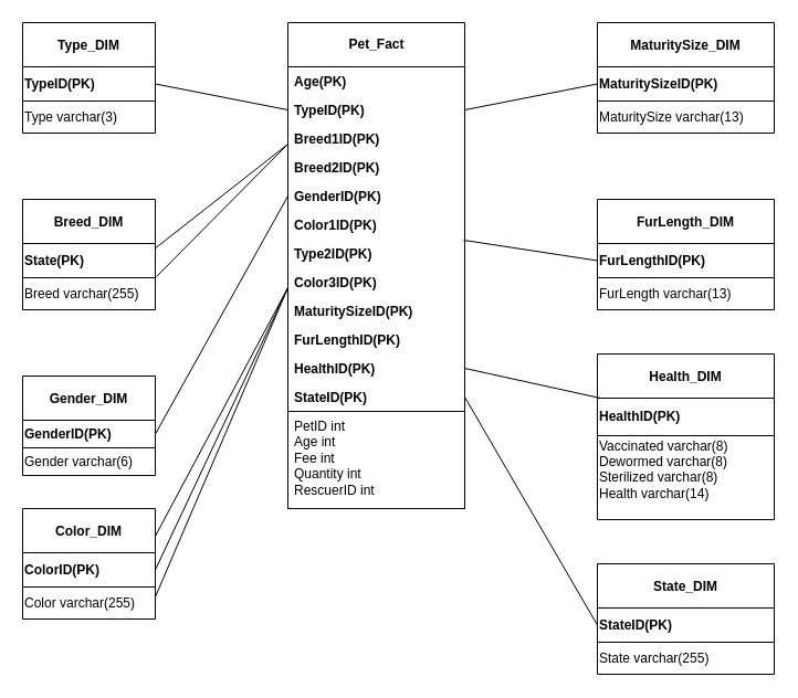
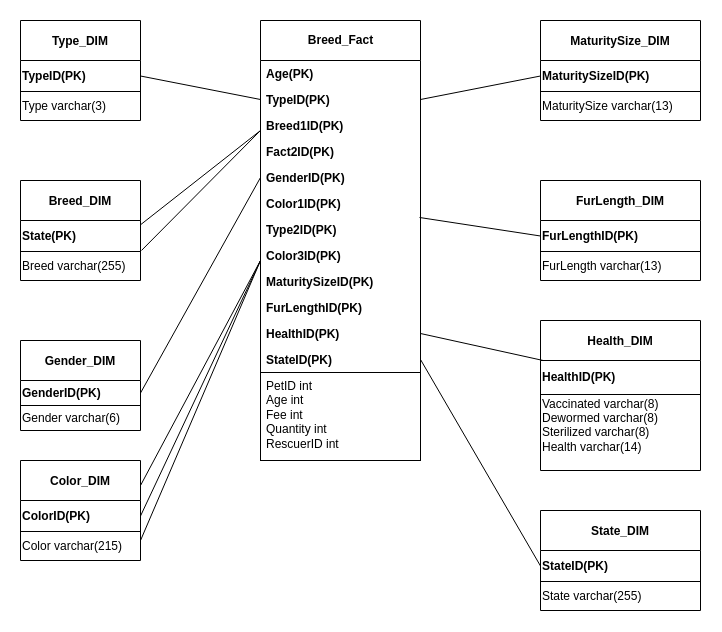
  <mxCell id="0" />
  <mxCell id="1" parent="0" />
- <mxCell id="2" value="Pet_Fact" style="swimlane;fontStyle=1;childLayout=stackLayout;horizontal=1;startSize=40;fillColor=none;horizontalStack=0;resizeParent=1;resizeParentMax=0;resizeLast=0;collapsible=1;marginBottom=0;html=1;" parent="1" vertex="1"><mxGeometry x="260" y="20" width="160" height="440" as="geometry" /></mxCell>
+ <mxCell id="2" value="Breed_Fact" style="swimlane;fontStyle=1;childLayout=stackLayout;horizontal=1;startSize=40;fillColor=none;horizontalStack=0;resizeParent=1;resizeParentMax=0;resizeLast=0;collapsible=1;marginBottom=0;html=1;" parent="1" vertex="1"><mxGeometry x="260" y="20" width="160" height="440" as="geometry" /></mxCell>
  <mxCell id="3" value="Age(PK)" style="text;strokeColor=none;fillColor=none;align=left;verticalAlign=top;spacingLeft=4;spacingRight=4;overflow=hidden;rotatable=0;points=[[0,0.5],[1,0.5]];portConstraint=eastwest;whiteSpace=wrap;html=1;fontStyle=1" parent="2" vertex="1"><mxGeometry y="40" width="160" height="26" as="geometry" /></mxCell>
  <mxCell id="4" value="TypeID(PK)" style="text;strokeColor=none;fillColor=none;align=left;verticalAlign=top;spacingLeft=4;spacingRight=4;overflow=hidden;rotatable=0;points=[[0,0.5],[1,0.5]];portConstraint=eastwest;whiteSpace=wrap;html=1;fontStyle=1" parent="2" vertex="1"><mxGeometry y="66" width="160" height="26" as="geometry" /></mxCell>
  <mxCell id="5" value="Breed1ID(PK)" style="text;strokeColor=none;fillColor=none;align=left;verticalAlign=top;spacingLeft=4;spacingRight=4;overflow=hidden;rotatable=0;points=[[0,0.5],[1,0.5]];portConstraint=eastwest;whiteSpace=wrap;html=1;fontStyle=1" parent="2" vertex="1"><mxGeometry y="92" width="160" height="26" as="geometry" /></mxCell>
- <mxCell id="6" value="Breed2ID(PK)" style="text;strokeColor=none;fillColor=none;align=left;verticalAlign=top;spacingLeft=4;spacingRight=4;overflow=hidden;rotatable=0;points=[[0,0.5],[1,0.5]];portConstraint=eastwest;whiteSpace=wrap;html=1;fontStyle=1" parent="2" vertex="1"><mxGeometry y="118" width="160" height="26" as="geometry" /></mxCell>
+ <mxCell id="6" value="Fact2ID(PK)" style="text;strokeColor=none;fillColor=none;align=left;verticalAlign=top;spacingLeft=4;spacingRight=4;overflow=hidden;rotatable=0;points=[[0,0.5],[1,0.5]];portConstraint=eastwest;whiteSpace=wrap;html=1;fontStyle=1" parent="2" vertex="1"><mxGeometry y="118" width="160" height="26" as="geometry" /></mxCell>
  <mxCell id="7" value="GenderID(PK)" style="text;strokeColor=none;fillColor=none;align=left;verticalAlign=top;spacingLeft=4;spacingRight=4;overflow=hidden;rotatable=0;points=[[0,0.5],[1,0.5]];portConstraint=eastwest;whiteSpace=wrap;html=1;fontStyle=1" parent="2" vertex="1"><mxGeometry y="144" width="160" height="26" as="geometry" /></mxCell>
  <mxCell id="8" value="Color1ID(PK)" style="text;strokeColor=none;fillColor=none;align=left;verticalAlign=top;spacingLeft=4;spacingRight=4;overflow=hidden;rotatable=0;points=[[0,0.5],[1,0.5]];portConstraint=eastwest;whiteSpace=wrap;html=1;fontStyle=1" parent="2" vertex="1"><mxGeometry y="170" width="160" height="26" as="geometry" /></mxCell>
  <mxCell id="9" value="Type2ID(PK)" style="text;strokeColor=none;fillColor=none;align=left;verticalAlign=top;spacingLeft=4;spacingRight=4;overflow=hidden;rotatable=0;points=[[0,0.5],[1,0.5]];portConstraint=eastwest;whiteSpace=wrap;html=1;fontStyle=1" parent="2" vertex="1"><mxGeometry y="196" width="160" height="26" as="geometry" /></mxCell>
  <mxCell id="10" value="Color3ID(PK)" style="text;strokeColor=none;fillColor=none;align=left;verticalAlign=top;spacingLeft=4;spacingRight=4;overflow=hidden;rotatable=0;points=[[0,0.5],[1,0.5]];portConstraint=eastwest;whiteSpace=wrap;html=1;fontStyle=1" vertex="1" parent="2"><mxGeometry y="222" width="160" height="26" as="geometry" /></mxCell>
  <mxCell id="11" value="MaturitySizeID(PK)" style="text;strokeColor=none;fillColor=none;align=left;verticalAlign=top;spacingLeft=4;spacingRight=4;overflow=hidden;rotatable=0;points=[[0,0.5],[1,0.5]];portConstraint=eastwest;whiteSpace=wrap;html=1;fontStyle=1" parent="2" vertex="1"><mxGeometry y="248" width="160" height="26" as="geometry" /></mxCell>
  <mxCell id="12" value="FurLengthID(PK)" style="text;strokeColor=none;fillColor=none;align=left;verticalAlign=top;spacingLeft=4;spacingRight=4;overflow=hidden;rotatable=0;points=[[0,0.5],[1,0.5]];portConstraint=eastwest;whiteSpace=wrap;html=1;fontStyle=1" parent="2" vertex="1"><mxGeometry y="274" width="160" height="26" as="geometry" /></mxCell>
  <mxCell id="13" value="HealthID(PK)" style="text;strokeColor=none;fillColor=none;align=left;verticalAlign=top;spacingLeft=4;spacingRight=4;overflow=hidden;rotatable=0;points=[[0,0.5],[1,0.5]];portConstraint=eastwest;whiteSpace=wrap;html=1;fontStyle=1" parent="2" vertex="1"><mxGeometry y="300" width="160" height="26" as="geometry" /></mxCell>
  <mxCell id="14" value="StateID(PK)" style="text;strokeColor=none;fillColor=none;align=left;verticalAlign=top;spacingLeft=4;spacingRight=4;overflow=hidden;rotatable=0;points=[[0,0.5],[1,0.5]];portConstraint=eastwest;whiteSpace=wrap;html=1;fontStyle=1" parent="2" vertex="1"><mxGeometry y="326" width="160" height="26" as="geometry" /></mxCell>
  <mxCell id="15" value="PetID int&lt;div&gt;Age int&lt;/div&gt;&lt;div&gt;Fee int&lt;/div&gt;&lt;div&gt;Quantity int&lt;/div&gt;&lt;div&gt;RescuerID int&lt;/div&gt;" style="text;align=left;verticalAlign=top;spacingLeft=4;spacingRight=4;overflow=hidden;rotatable=0;points=[[0,0.5],[1,0.5]];portConstraint=eastwest;whiteSpace=wrap;html=1;strokeColor=default;" parent="2" vertex="1"><mxGeometry y="352" width="160" height="88" as="geometry" /></mxCell>
  <mxCell id="16" value="Type_DIM" style="shape=table;startSize=40;container=1;collapsible=0;childLayout=tableLayout;fillColor=none;fontStyle=1" parent="1" vertex="1"><mxGeometry x="20" y="20" width="120" height="100" as="geometry" /></mxCell>
  <mxCell id="17" value="" style="shape=tableRow;horizontal=0;startSize=0;swimlaneHead=0;swimlaneBody=0;strokeColor=inherit;top=0;left=0;bottom=0;right=0;collapsible=0;dropTarget=0;fillColor=none;points=[[0,0.5],[1,0.5]];portConstraint=eastwest;align=left;fontStyle=1" parent="16" vertex="1"><mxGeometry y="40" width="120" height="31" as="geometry" /></mxCell>
  <mxCell id="18" value="&lt;b&gt;TypeID(PK)&lt;/b&gt;" style="shape=partialRectangle;html=1;whiteSpace=wrap;connectable=0;strokeColor=inherit;overflow=hidden;fillColor=none;top=0;left=0;bottom=0;right=0;pointerEvents=1;align=left;" parent="17" vertex="1"><mxGeometry width="120" height="31" as="geometry"><mxRectangle width="120" height="31" as="alternateBounds" /></mxGeometry></mxCell>
  <mxCell id="19" value="" style="shape=tableRow;horizontal=0;startSize=0;swimlaneHead=0;swimlaneBody=0;strokeColor=inherit;top=0;left=0;bottom=0;right=0;collapsible=0;dropTarget=0;fillColor=none;points=[[0,0.5],[1,0.5]];portConstraint=eastwest;" parent="16" vertex="1"><mxGeometry y="71" width="120" height="29" as="geometry" /></mxCell>
  <mxCell id="20" value="Type varchar(3)" style="shape=partialRectangle;html=1;whiteSpace=wrap;connectable=0;strokeColor=inherit;overflow=hidden;fillColor=none;top=0;left=0;bottom=0;right=0;pointerEvents=1;align=left;" parent="19" vertex="1"><mxGeometry width="120" height="29" as="geometry"><mxRectangle width="120" height="29" as="alternateBounds" /></mxGeometry></mxCell>
  <mxCell id="21" value="" style="endArrow=none;html=1;rounded=0;exitX=1;exitY=0.5;exitDx=0;exitDy=0;entryX=0;entryY=0.5;entryDx=0;entryDy=0;" parent="1" source="17" target="4" edge="1"><mxGeometry width="50" height="50" relative="1" as="geometry"><mxPoint x="330" y="120" as="sourcePoint" /><mxPoint x="380" y="70" as="targetPoint" /></mxGeometry></mxCell>
  <mxCell id="22" value="Breed_DIM" style="shape=table;startSize=40;container=1;collapsible=0;childLayout=tableLayout;fillColor=none;fontStyle=1" parent="1" vertex="1"><mxGeometry x="20" y="180" width="120" height="100" as="geometry" /></mxCell>
  <mxCell id="23" value="" style="shape=tableRow;horizontal=0;startSize=0;swimlaneHead=0;swimlaneBody=0;strokeColor=inherit;top=0;left=0;bottom=0;right=0;collapsible=0;dropTarget=0;fillColor=none;points=[[0,0.5],[1,0.5]];portConstraint=eastwest;align=left;fontStyle=1" parent="22" vertex="1"><mxGeometry y="40" width="120" height="31" as="geometry" /></mxCell>
  <mxCell id="24" value="&lt;b&gt;State(PK)&lt;/b&gt;" style="shape=partialRectangle;html=1;whiteSpace=wrap;connectable=0;strokeColor=inherit;overflow=hidden;fillColor=none;top=0;left=0;bottom=0;right=0;pointerEvents=1;align=left;" parent="23" vertex="1"><mxGeometry width="120" height="31" as="geometry"><mxRectangle width="120" height="31" as="alternateBounds" /></mxGeometry></mxCell>
  <mxCell id="25" value="" style="shape=tableRow;horizontal=0;startSize=0;swimlaneHead=0;swimlaneBody=0;strokeColor=inherit;top=0;left=0;bottom=0;right=0;collapsible=0;dropTarget=0;fillColor=none;points=[[0,0.5],[1,0.5]];portConstraint=eastwest;" parent="22" vertex="1"><mxGeometry y="71" width="120" height="29" as="geometry" /></mxCell>
  <mxCell id="26" value="Breed varchar(255)" style="shape=partialRectangle;html=1;whiteSpace=wrap;connectable=0;strokeColor=inherit;overflow=hidden;fillColor=none;top=0;left=0;bottom=0;right=0;pointerEvents=1;align=left;" parent="25" vertex="1"><mxGeometry width="120" height="29" as="geometry"><mxRectangle width="120" height="29" as="alternateBounds" /></mxGeometry></mxCell>
  <mxCell id="27" value="" style="endArrow=none;html=1;rounded=0;exitX=1.004;exitY=0.126;exitDx=0;exitDy=0;exitPerimeter=0;" parent="1" source="23" edge="1"><mxGeometry width="50" height="50" relative="1" as="geometry"><mxPoint x="330" y="220" as="sourcePoint" /><mxPoint x="260" y="130" as="targetPoint" /></mxGeometry></mxCell>
  <mxCell id="28" value="" style="endArrow=none;html=1;rounded=0;exitX=1.008;exitY=0.968;exitDx=0;exitDy=0;exitPerimeter=0;" parent="1" source="23" edge="1"><mxGeometry width="50" height="50" relative="1" as="geometry"><mxPoint x="330" y="220" as="sourcePoint" /><mxPoint x="260" y="130" as="targetPoint" /></mxGeometry></mxCell>
  <mxCell id="29" value="Gender_DIM" style="shape=table;startSize=40;container=1;collapsible=0;childLayout=tableLayout;fillColor=none;fontStyle=1" parent="1" vertex="1"><mxGeometry x="20" y="340" width="120" height="90" as="geometry" /></mxCell>
  <mxCell id="30" value="" style="shape=tableRow;horizontal=0;startSize=0;swimlaneHead=0;swimlaneBody=0;strokeColor=inherit;top=0;left=0;bottom=0;right=0;collapsible=0;dropTarget=0;fillColor=none;points=[[0,0.5],[1,0.5]];portConstraint=eastwest;align=left;fontStyle=1" parent="29" vertex="1"><mxGeometry y="40" width="120" height="25" as="geometry" /></mxCell>
  <mxCell id="31" value="&lt;b&gt;GenderID(PK)&lt;/b&gt;" style="shape=partialRectangle;html=1;whiteSpace=wrap;connectable=0;strokeColor=inherit;overflow=hidden;fillColor=none;top=0;left=0;bottom=0;right=0;pointerEvents=1;align=left;" parent="30" vertex="1"><mxGeometry width="120" height="25" as="geometry"><mxRectangle width="120" height="25" as="alternateBounds" /></mxGeometry></mxCell>
  <mxCell id="32" value="" style="shape=tableRow;horizontal=0;startSize=0;swimlaneHead=0;swimlaneBody=0;strokeColor=inherit;top=0;left=0;bottom=0;right=0;collapsible=0;dropTarget=0;fillColor=none;points=[[0,0.5],[1,0.5]];portConstraint=eastwest;" parent="29" vertex="1"><mxGeometry y="65" width="120" height="25" as="geometry" /></mxCell>
  <mxCell id="33" value="Gender varchar(6)" style="shape=partialRectangle;html=1;whiteSpace=wrap;connectable=0;strokeColor=inherit;overflow=hidden;fillColor=none;top=0;left=0;bottom=0;right=0;pointerEvents=1;align=left;" parent="32" vertex="1"><mxGeometry width="120" height="25" as="geometry"><mxRectangle width="120" height="25" as="alternateBounds" /></mxGeometry></mxCell>
  <mxCell id="34" value="" style="endArrow=none;html=1;rounded=0;exitX=1;exitY=0.5;exitDx=0;exitDy=0;entryX=0;entryY=0.5;entryDx=0;entryDy=0;" parent="1" source="30" target="7" edge="1"><mxGeometry width="50" height="50" relative="1" as="geometry"><mxPoint x="330" y="380" as="sourcePoint" /><mxPoint x="380" y="330" as="targetPoint" /></mxGeometry></mxCell>
  <mxCell id="35" value="Color_DIM" style="shape=table;startSize=40;container=1;collapsible=0;childLayout=tableLayout;fillColor=none;fontStyle=1" parent="1" vertex="1"><mxGeometry x="20" y="460" width="120" height="100" as="geometry" /></mxCell>
  <mxCell id="36" value="" style="shape=tableRow;horizontal=0;startSize=0;swimlaneHead=0;swimlaneBody=0;strokeColor=inherit;top=0;left=0;bottom=0;right=0;collapsible=0;dropTarget=0;fillColor=none;points=[[0,0.5],[1,0.5]];portConstraint=eastwest;align=left;fontStyle=1" parent="35" vertex="1"><mxGeometry y="40" width="120" height="31" as="geometry" /></mxCell>
  <mxCell id="37" value="&lt;b&gt;ColorID(PK)&lt;/b&gt;" style="shape=partialRectangle;html=1;whiteSpace=wrap;connectable=0;strokeColor=inherit;overflow=hidden;fillColor=none;top=0;left=0;bottom=0;right=0;pointerEvents=1;align=left;" parent="36" vertex="1"><mxGeometry width="120" height="31" as="geometry"><mxRectangle width="120" height="31" as="alternateBounds" /></mxGeometry></mxCell>
  <mxCell id="38" value="" style="shape=tableRow;horizontal=0;startSize=0;swimlaneHead=0;swimlaneBody=0;strokeColor=inherit;top=0;left=0;bottom=0;right=0;collapsible=0;dropTarget=0;fillColor=none;points=[[0,0.5],[1,0.5]];portConstraint=eastwest;" parent="35" vertex="1"><mxGeometry y="71" width="120" height="29" as="geometry" /></mxCell>
- <mxCell id="39" value="Color varchar(255)" style="shape=partialRectangle;html=1;whiteSpace=wrap;connectable=0;strokeColor=inherit;overflow=hidden;fillColor=none;top=0;left=0;bottom=0;right=0;pointerEvents=1;align=left;" parent="38" vertex="1"><mxGeometry width="120" height="29" as="geometry"><mxRectangle width="120" height="29" as="alternateBounds" /></mxGeometry></mxCell>
+ <mxCell id="39" value="Color varchar(215)" style="shape=partialRectangle;html=1;whiteSpace=wrap;connectable=0;strokeColor=inherit;overflow=hidden;fillColor=none;top=0;left=0;bottom=0;right=0;pointerEvents=1;align=left;" parent="38" vertex="1"><mxGeometry width="120" height="29" as="geometry"><mxRectangle width="120" height="29" as="alternateBounds" /></mxGeometry></mxCell>
  <mxCell id="40" value="MaturitySize_DIM" style="shape=table;startSize=40;container=1;collapsible=0;childLayout=tableLayout;fillColor=none;fontStyle=1" parent="1" vertex="1"><mxGeometry x="540" y="20" width="160" height="100" as="geometry" /></mxCell>
  <mxCell id="41" value="" style="shape=tableRow;horizontal=0;startSize=0;swimlaneHead=0;swimlaneBody=0;strokeColor=inherit;top=0;left=0;bottom=0;right=0;collapsible=0;dropTarget=0;fillColor=none;points=[[0,0.5],[1,0.5]];portConstraint=eastwest;align=left;fontStyle=1" parent="40" vertex="1"><mxGeometry y="40" width="160" height="31" as="geometry" /></mxCell>
  <mxCell id="42" value="&lt;b&gt;MaturitySizeID(PK)&lt;/b&gt;" style="shape=partialRectangle;html=1;whiteSpace=wrap;connectable=0;strokeColor=inherit;overflow=hidden;fillColor=none;top=0;left=0;bottom=0;right=0;pointerEvents=1;align=left;" parent="41" vertex="1"><mxGeometry width="160" height="31" as="geometry"><mxRectangle width="160" height="31" as="alternateBounds" /></mxGeometry></mxCell>
  <mxCell id="43" value="" style="shape=tableRow;horizontal=0;startSize=0;swimlaneHead=0;swimlaneBody=0;strokeColor=inherit;top=0;left=0;bottom=0;right=0;collapsible=0;dropTarget=0;fillColor=none;points=[[0,0.5],[1,0.5]];portConstraint=eastwest;" parent="40" vertex="1"><mxGeometry y="71" width="160" height="29" as="geometry" /></mxCell>
  <mxCell id="44" value="MaturitySize varchar(13)" style="shape=partialRectangle;html=1;whiteSpace=wrap;connectable=0;strokeColor=inherit;overflow=hidden;fillColor=none;top=0;left=0;bottom=0;right=0;pointerEvents=1;align=left;" parent="43" vertex="1"><mxGeometry width="160" height="29" as="geometry"><mxRectangle width="160" height="29" as="alternateBounds" /></mxGeometry></mxCell>
  <mxCell id="45" value="" style="endArrow=none;html=1;rounded=0;entryX=0;entryY=0.5;entryDx=0;entryDy=0;exitX=1;exitY=0.5;exitDx=0;exitDy=0;" parent="1" source="4" target="41" edge="1"><mxGeometry width="50" height="50" relative="1" as="geometry"><mxPoint x="330" y="190" as="sourcePoint" /><mxPoint x="380" y="140" as="targetPoint" /></mxGeometry></mxCell>
  <mxCell id="46" value="FurLength_DIM" style="shape=table;startSize=40;container=1;collapsible=0;childLayout=tableLayout;fillColor=none;fontStyle=1" parent="1" vertex="1"><mxGeometry x="540" y="180" width="160" height="100" as="geometry" /></mxCell>
  <mxCell id="47" value="" style="shape=tableRow;horizontal=0;startSize=0;swimlaneHead=0;swimlaneBody=0;strokeColor=inherit;top=0;left=0;bottom=0;right=0;collapsible=0;dropTarget=0;fillColor=none;points=[[0,0.5],[1,0.5]];portConstraint=eastwest;align=left;fontStyle=1" parent="46" vertex="1"><mxGeometry y="40" width="160" height="31" as="geometry" /></mxCell>
  <mxCell id="48" value="&lt;b&gt;FurLengthID(PK)&lt;/b&gt;" style="shape=partialRectangle;html=1;whiteSpace=wrap;connectable=0;strokeColor=inherit;overflow=hidden;fillColor=none;top=0;left=0;bottom=0;right=0;pointerEvents=1;align=left;" parent="47" vertex="1"><mxGeometry width="160" height="31" as="geometry"><mxRectangle width="160" height="31" as="alternateBounds" /></mxGeometry></mxCell>
  <mxCell id="49" value="" style="shape=tableRow;horizontal=0;startSize=0;swimlaneHead=0;swimlaneBody=0;strokeColor=inherit;top=0;left=0;bottom=0;right=0;collapsible=0;dropTarget=0;fillColor=none;points=[[0,0.5],[1,0.5]];portConstraint=eastwest;" parent="46" vertex="1"><mxGeometry y="71" width="160" height="29" as="geometry" /></mxCell>
  <mxCell id="50" value="FurLength varchar(13)" style="shape=partialRectangle;html=1;whiteSpace=wrap;connectable=0;strokeColor=inherit;overflow=hidden;fillColor=none;top=0;left=0;bottom=0;right=0;pointerEvents=1;align=left;" parent="49" vertex="1"><mxGeometry width="160" height="29" as="geometry"><mxRectangle width="160" height="29" as="alternateBounds" /></mxGeometry></mxCell>
  <mxCell id="51" value="" style="endArrow=none;html=1;rounded=0;entryX=0;entryY=0.5;entryDx=0;entryDy=0;exitX=0.994;exitY=1.038;exitDx=0;exitDy=0;exitPerimeter=0;" parent="1" source="8" target="47" edge="1"><mxGeometry width="50" height="50" relative="1" as="geometry"><mxPoint x="330" y="390" as="sourcePoint" /><mxPoint x="380" y="340" as="targetPoint" /></mxGeometry></mxCell>
  <mxCell id="52" value="" style="endArrow=none;html=1;rounded=0;exitX=1;exitY=0.25;exitDx=0;exitDy=0;" parent="1" source="35" edge="1"><mxGeometry width="50" height="50" relative="1" as="geometry"><mxPoint x="330" y="390" as="sourcePoint" /><mxPoint x="260" y="260" as="targetPoint" /></mxGeometry></mxCell>
  <mxCell id="53" value="" style="endArrow=none;html=1;rounded=0;exitX=1;exitY=0.5;exitDx=0;exitDy=0;" parent="1" source="36" edge="1"><mxGeometry width="50" height="50" relative="1" as="geometry"><mxPoint x="330" y="390" as="sourcePoint" /><mxPoint x="260" y="260" as="targetPoint" /></mxGeometry></mxCell>
  <mxCell id="54" value="Health_DIM" style="shape=table;startSize=40;container=1;collapsible=0;childLayout=tableLayout;fillColor=none;fontStyle=1" parent="1" vertex="1"><mxGeometry x="540" y="320" width="160" height="150" as="geometry" /></mxCell>
  <mxCell id="55" value="" style="shape=tableRow;horizontal=0;startSize=0;swimlaneHead=0;swimlaneBody=0;strokeColor=inherit;top=0;left=0;bottom=0;right=0;collapsible=0;dropTarget=0;fillColor=none;points=[[0,0.5],[1,0.5]];portConstraint=eastwest;align=left;fontStyle=1" parent="54" vertex="1"><mxGeometry y="40" width="160" height="34" as="geometry" /></mxCell>
  <mxCell id="56" value="&lt;b&gt;HealthID(PK)&lt;/b&gt;" style="shape=partialRectangle;html=1;whiteSpace=wrap;connectable=0;strokeColor=inherit;overflow=hidden;fillColor=none;top=0;left=0;bottom=0;right=0;pointerEvents=1;align=left;" parent="55" vertex="1"><mxGeometry width="160" height="34" as="geometry"><mxRectangle width="160" height="34" as="alternateBounds" /></mxGeometry></mxCell>
  <mxCell id="57" value="" style="shape=tableRow;horizontal=0;startSize=0;swimlaneHead=0;swimlaneBody=0;strokeColor=inherit;top=0;left=0;bottom=0;right=0;collapsible=0;dropTarget=0;fillColor=none;points=[[0,0.5],[1,0.5]];portConstraint=eastwest;" parent="54" vertex="1"><mxGeometry y="74" width="160" height="76" as="geometry" /></mxCell>
  <mxCell id="58" value="Vaccinated varchar(8)&lt;div&gt;Dewormed varchar(8)&lt;br&gt;&lt;/div&gt;&lt;div&gt;Sterilized varchar(8)&lt;br&gt;&lt;/div&gt;&lt;div&gt;Health varchar(14)&lt;br&gt;&lt;/div&gt;&lt;div&gt;&lt;br&gt;&lt;/div&gt;" style="shape=partialRectangle;html=1;whiteSpace=wrap;connectable=0;strokeColor=inherit;overflow=hidden;fillColor=none;top=0;left=0;bottom=0;right=0;pointerEvents=1;align=left;" parent="57" vertex="1"><mxGeometry width="160" height="76" as="geometry"><mxRectangle width="160" height="76" as="alternateBounds" /></mxGeometry></mxCell>
  <mxCell id="59" value="" style="endArrow=none;html=1;rounded=0;exitX=1;exitY=0.5;exitDx=0;exitDy=0;" parent="1" source="13" target="55" edge="1"><mxGeometry width="50" height="50" relative="1" as="geometry"><mxPoint x="330" y="390" as="sourcePoint" /><mxPoint x="380" y="340" as="targetPoint" /></mxGeometry></mxCell>
  <mxCell id="60" value="State_DIM" style="shape=table;startSize=40;container=1;collapsible=0;childLayout=tableLayout;fillColor=none;fontStyle=1" parent="1" vertex="1"><mxGeometry x="540" y="510" width="160" height="100" as="geometry" /></mxCell>
  <mxCell id="61" value="" style="shape=tableRow;horizontal=0;startSize=0;swimlaneHead=0;swimlaneBody=0;strokeColor=inherit;top=0;left=0;bottom=0;right=0;collapsible=0;dropTarget=0;fillColor=none;points=[[0,0.5],[1,0.5]];portConstraint=eastwest;align=left;fontStyle=1" parent="60" vertex="1"><mxGeometry y="40" width="160" height="31" as="geometry" /></mxCell>
  <mxCell id="62" value="&lt;b&gt;StateID(PK)&lt;/b&gt;" style="shape=partialRectangle;html=1;whiteSpace=wrap;connectable=0;strokeColor=inherit;overflow=hidden;fillColor=none;top=0;left=0;bottom=0;right=0;pointerEvents=1;align=left;" parent="61" vertex="1"><mxGeometry width="160" height="31" as="geometry"><mxRectangle width="160" height="31" as="alternateBounds" /></mxGeometry></mxCell>
  <mxCell id="63" value="" style="shape=tableRow;horizontal=0;startSize=0;swimlaneHead=0;swimlaneBody=0;strokeColor=inherit;top=0;left=0;bottom=0;right=0;collapsible=0;dropTarget=0;fillColor=none;points=[[0,0.5],[1,0.5]];portConstraint=eastwest;" parent="60" vertex="1"><mxGeometry y="71" width="160" height="29" as="geometry" /></mxCell>
  <mxCell id="64" value="State varchar(255)" style="shape=partialRectangle;html=1;whiteSpace=wrap;connectable=0;strokeColor=inherit;overflow=hidden;fillColor=none;top=0;left=0;bottom=0;right=0;pointerEvents=1;align=left;" parent="63" vertex="1"><mxGeometry width="160" height="29" as="geometry"><mxRectangle width="160" height="29" as="alternateBounds" /></mxGeometry></mxCell>
  <mxCell id="65" value="" style="endArrow=none;html=1;rounded=0;entryX=0;entryY=0.5;entryDx=0;entryDy=0;exitX=1;exitY=0.5;exitDx=0;exitDy=0;" parent="1" source="14" target="61" edge="1"><mxGeometry width="50" height="50" relative="1" as="geometry"><mxPoint x="330" y="490" as="sourcePoint" /><mxPoint x="380" y="440" as="targetPoint" /></mxGeometry></mxCell>
  <mxCell id="66" value="" style="endArrow=none;html=1;rounded=0;exitX=1;exitY=0.31;exitDx=0;exitDy=0;exitPerimeter=0;" edge="1" parent="1" source="38"><mxGeometry width="50" height="50" relative="1" as="geometry"><mxPoint x="370" y="430" as="sourcePoint" /><mxPoint x="260" y="260" as="targetPoint" /></mxGeometry></mxCell>
